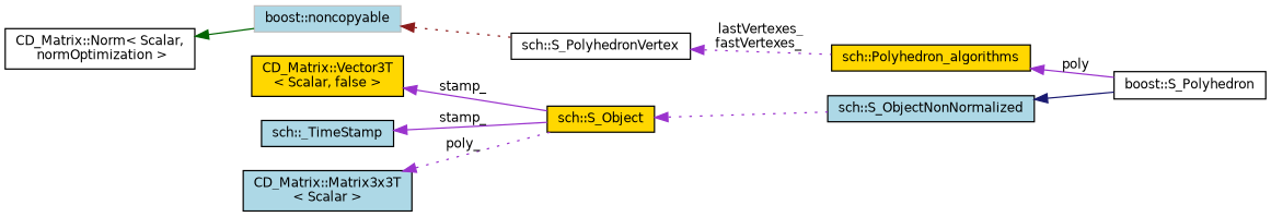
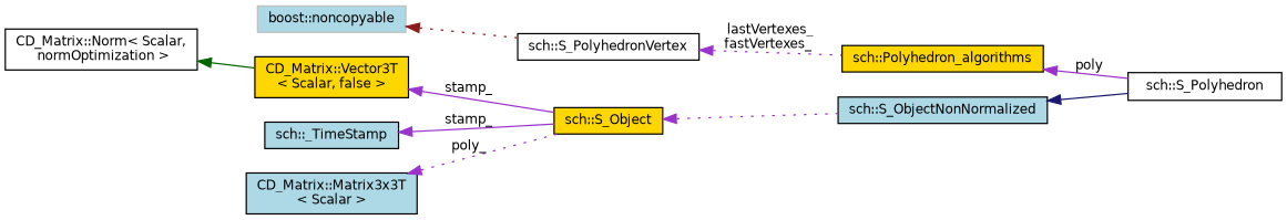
  digraph {
    rankdir=LR
    node [color=black fillcolor=lightblue fontname=Helvetica fontsize=10 shape=record style=filled]
    edge [color=darkorchid3 dir=back fontname=Helvetica fontsize=10 labelfontname=Helvetica labelfontsize=10 style=solid]
-   n1 [fillcolor=white fontcolor=black height=0.2 label="boost::S_Polyhedron" width=0.4]
+   n1 [fillcolor=white fontcolor=black height=0.2 label="sch::S_Polyhedron" width=0.4]
    n2 [height=0.2 label="sch::S_ObjectNonNormalized" width=0.4]
    n3 [fillcolor=gold height=0.2 label="sch::S_Object" width=0.4]
    n4 [fillcolor=gold height=0.2 label="CD_Matrix::Vector3T\l\< Scalar, false \>" width=0.4]
    n5 [fillcolor=white height=0.2 label="CD_Matrix::Norm\< Scalar,\l normOptimization \>" width=0.4]
    n6 [height=0.2 label="CD_Matrix::Matrix3x3T\l\< Scalar \>" width=0.4]
    n7 [height=0.2 label="sch::_TimeStamp" width=0.4]
    n8 [fillcolor=gold height=0.2 label="sch::Polyhedron_algorithms" width=0.4]
    n9 [fillcolor=white height=0.2 label="sch::S_PolyhedronVertex" width=0.4]
    n10 [color=grey75 height=0.2 label="boost::noncopyable" width=0.4]
    n2 -> n1 [color=midnightblue]
    n3 -> n2 [style=dotted]
    n4 -> n3 [label=" stamp_"]
-   n5 -> n10 [color=darkgreen]
+   n5 -> n4 [color=darkgreen]
    n6 -> n3 [label=" poly_" style=dotted]
    n7 -> n3 [label=" stamp_"]
    n8 -> n1 [label=" poly"]
    n9 -> n8 [label=" lastVertexes_\nfastVertexes_" style=dotted]
    n10 -> n9 [color=firebrick4 style=dotted]
  }
